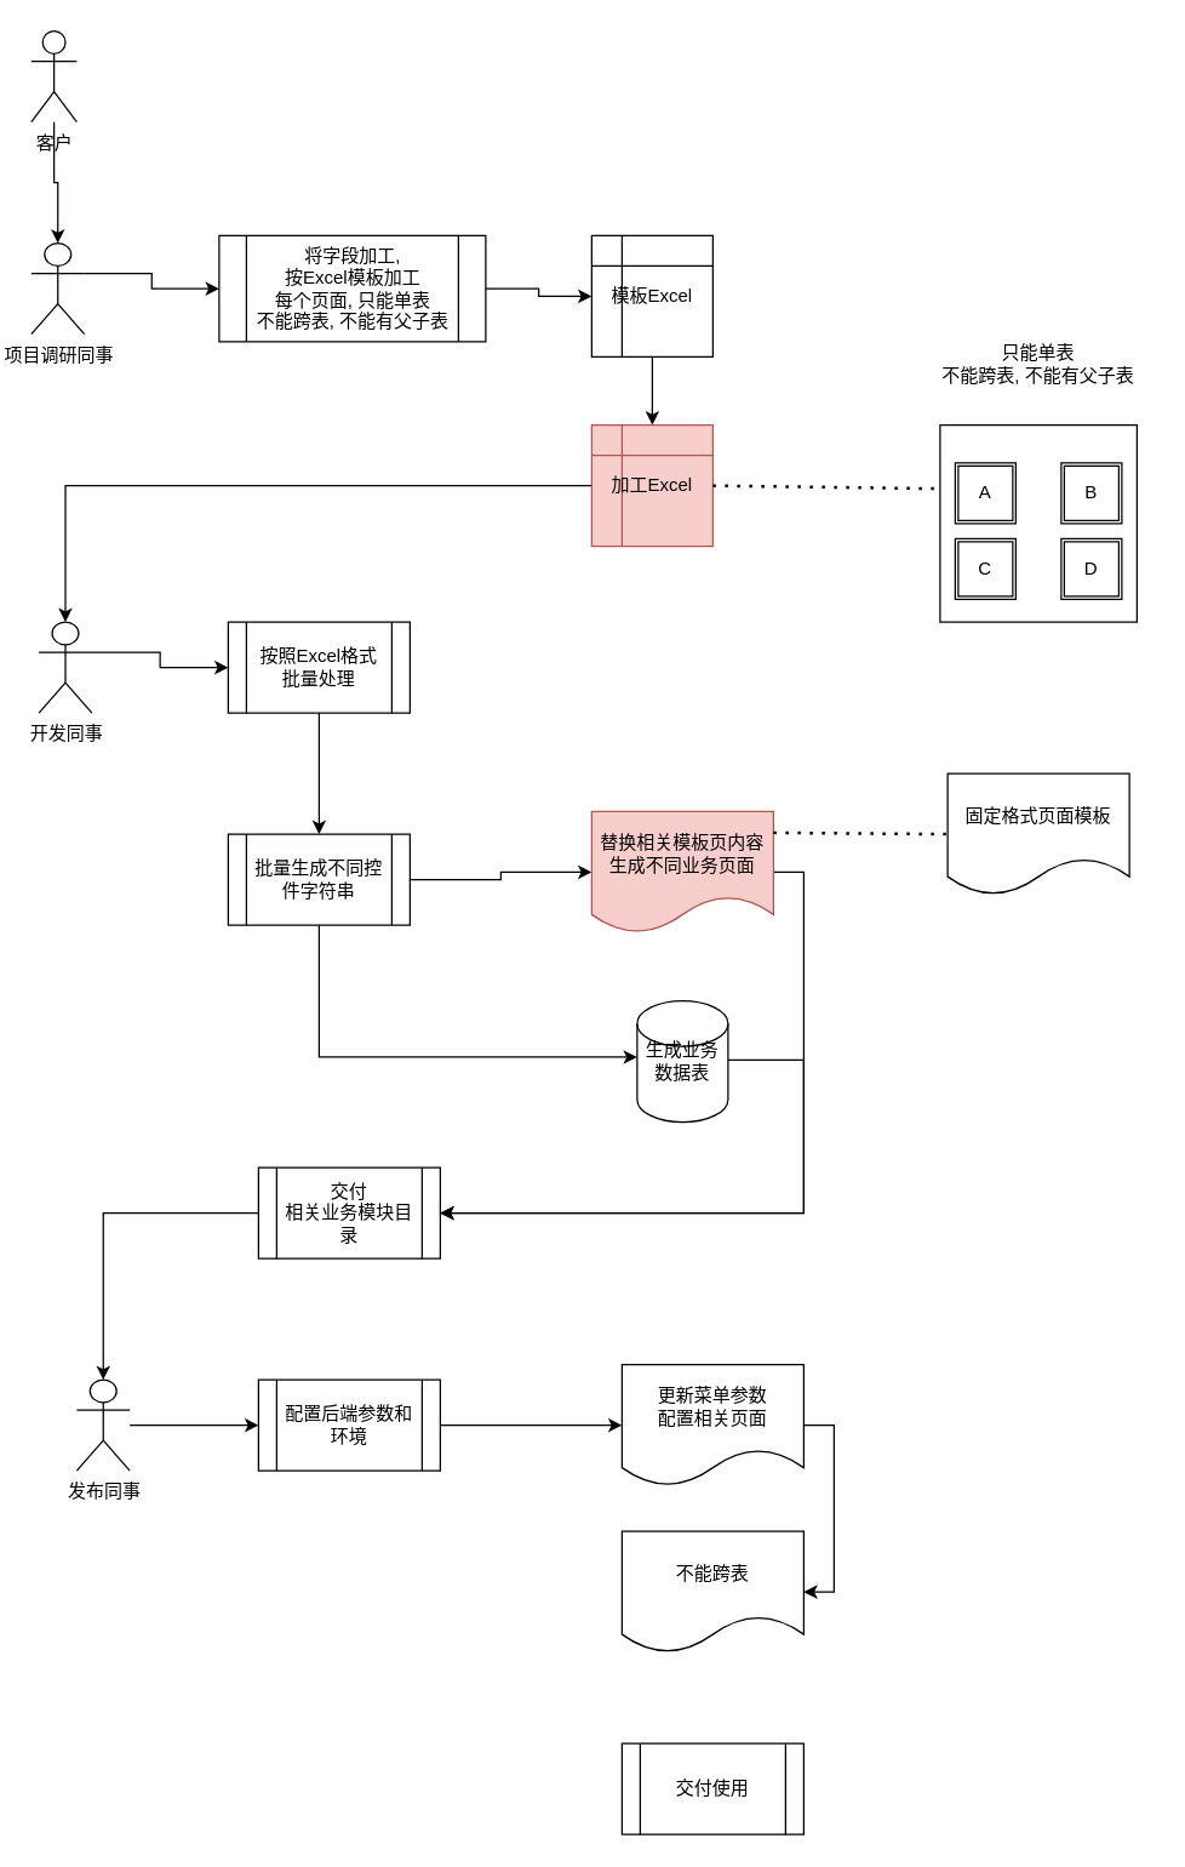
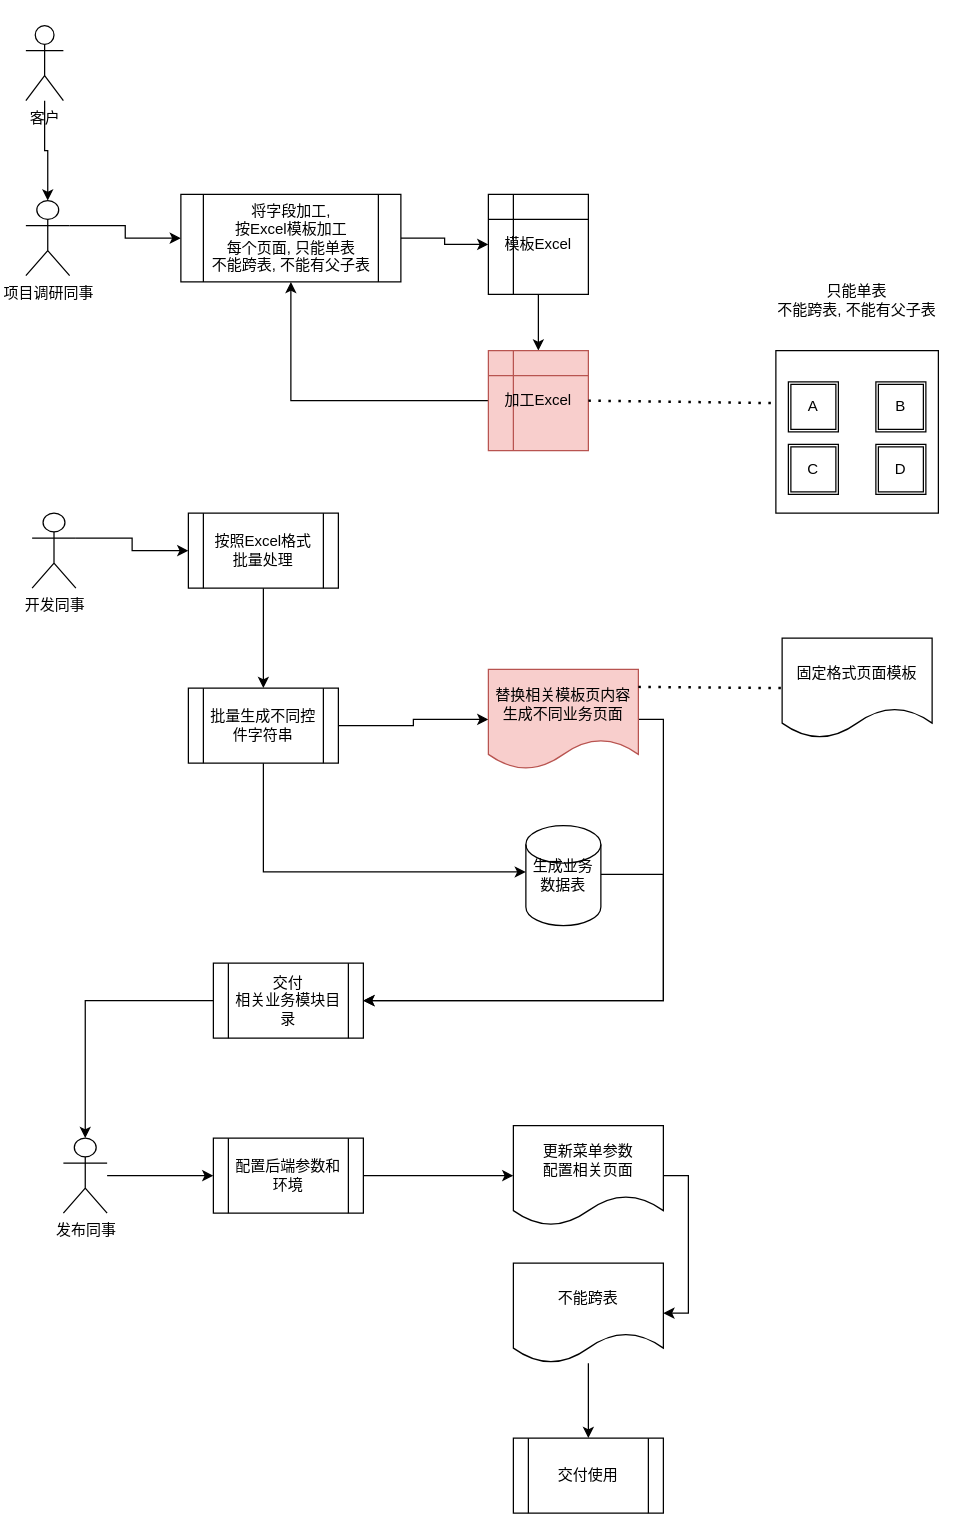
  <mxCell id="0" />
  <mxCell id="1" parent="0" />
  <mxCell id="2" style="edgeStyle=orthogonalEdgeStyle;rounded=0;orthogonalLoop=1;jettySize=auto;html=1;entryX=0.5;entryY=0;entryDx=0;entryDy=0;entryPerimeter=0;fontColor=#F19C99;" edge="1" parent="1" source="3" target="5"><mxGeometry relative="1" as="geometry" /></mxCell>
  <mxCell id="3" value="客户" style="shape=umlActor;verticalLabelPosition=bottom;verticalAlign=top;html=1;outlineConnect=0;" vertex="1" parent="1"><mxGeometry x="20" y="20" width="30" height="60" as="geometry" /></mxCell>
  <mxCell id="4" style="edgeStyle=orthogonalEdgeStyle;rounded=0;orthogonalLoop=1;jettySize=auto;html=1;exitX=1;exitY=0.333;exitDx=0;exitDy=0;exitPerimeter=0;entryX=0;entryY=0.5;entryDx=0;entryDy=0;" edge="1" parent="1" source="5" target="15"><mxGeometry relative="1" as="geometry" /></mxCell>
  <mxCell id="5" value="项目调研同事" style="shape=umlActor;verticalLabelPosition=bottom;verticalAlign=top;html=1;outlineConnect=0;" vertex="1" parent="1"><mxGeometry x="20" y="160" width="35" height="60" as="geometry" /></mxCell>
  <mxCell id="6" style="edgeStyle=orthogonalEdgeStyle;rounded=0;orthogonalLoop=1;jettySize=auto;html=1;exitX=0.5;exitY=1;exitDx=0;exitDy=0;entryX=0.5;entryY=0;entryDx=0;entryDy=0;" edge="1" parent="1" source="7" target="9"><mxGeometry relative="1" as="geometry" /></mxCell>
  <mxCell id="7" value="模板Excel" style="shape=internalStorage;whiteSpace=wrap;html=1;backgroundOutline=1;" vertex="1" parent="1"><mxGeometry x="390" y="155" width="80" height="80" as="geometry" /></mxCell>
- <mxCell id="8" style="edgeStyle=orthogonalEdgeStyle;rounded=0;orthogonalLoop=1;jettySize=auto;html=1;exitX=0;exitY=0.5;exitDx=0;exitDy=0;entryX=0.5;entryY=0;entryDx=0;entryDy=0;entryPerimeter=0;" edge="1" parent="1" source="9" target="11"><mxGeometry relative="1" as="geometry" /></mxCell>
+ <mxCell id="8" style="edgeStyle=orthogonalEdgeStyle;rounded=0;orthogonalLoop=1;jettySize=auto;html=1;exitX=0;exitY=0.5;exitDx=0;exitDy=0;" edge="1" parent="1" source="9" target="15"><mxGeometry relative="1" as="geometry" /></mxCell>
  <mxCell id="9" value="加工Excel" style="shape=internalStorage;whiteSpace=wrap;html=1;backgroundOutline=1;fillColor=#f8cecc;strokeColor=#b85450;" vertex="1" parent="1"><mxGeometry x="390" y="280" width="80" height="80" as="geometry" /></mxCell>
  <mxCell id="10" style="edgeStyle=orthogonalEdgeStyle;rounded=0;orthogonalLoop=1;jettySize=auto;html=1;exitX=1;exitY=0.333;exitDx=0;exitDy=0;exitPerimeter=0;entryX=0;entryY=0.5;entryDx=0;entryDy=0;" edge="1" parent="1" source="11" target="13"><mxGeometry relative="1" as="geometry" /></mxCell>
  <mxCell id="11" value="开发同事" style="shape=umlActor;verticalLabelPosition=bottom;verticalAlign=top;html=1;outlineConnect=0;" vertex="1" parent="1"><mxGeometry x="25" y="410" width="35" height="60" as="geometry" /></mxCell>
  <mxCell id="12" style="edgeStyle=orthogonalEdgeStyle;rounded=0;orthogonalLoop=1;jettySize=auto;html=1;exitX=0.5;exitY=1;exitDx=0;exitDy=0;entryX=0.5;entryY=0;entryDx=0;entryDy=0;" edge="1" parent="1" source="13" target="28"><mxGeometry relative="1" as="geometry" /></mxCell>
  <mxCell id="13" value="按照Excel格式&lt;br&gt;批量处理" style="shape=process;whiteSpace=wrap;html=1;backgroundOutline=1;" vertex="1" parent="1"><mxGeometry x="150" y="410" width="120" height="60" as="geometry" /></mxCell>
  <mxCell id="14" style="edgeStyle=orthogonalEdgeStyle;rounded=0;orthogonalLoop=1;jettySize=auto;html=1;exitX=1;exitY=0.5;exitDx=0;exitDy=0;entryX=0;entryY=0.5;entryDx=0;entryDy=0;" edge="1" parent="1" source="15" target="7"><mxGeometry relative="1" as="geometry" /></mxCell>
  <mxCell id="15" value="&lt;span&gt;将字段加工,&lt;/span&gt;&lt;br&gt;&lt;span&gt;按Excel模板加工&lt;/span&gt;&lt;br&gt;&lt;span&gt;每个页面, 只能单表&lt;/span&gt;&lt;br&gt;&lt;span&gt;不能跨表, 不能有父子表&lt;/span&gt;" style="shape=process;whiteSpace=wrap;html=1;backgroundOutline=1;" vertex="1" parent="1"><mxGeometry x="144" y="155" width="176" height="70" as="geometry" /></mxCell>
  <mxCell id="16" style="edgeStyle=orthogonalEdgeStyle;rounded=0;orthogonalLoop=1;jettySize=auto;html=1;entryX=1;entryY=0.5;entryDx=0;entryDy=0;" edge="1" parent="1" source="17" target="43"><mxGeometry relative="1" as="geometry"><Array as="points"><mxPoint x="530" y="699" /><mxPoint x="530" y="800" /></Array></mxGeometry></mxCell>
  <mxCell id="17" value="生成业务数据表" style="shape=cylinder2;whiteSpace=wrap;html=1;boundedLbl=1;backgroundOutline=1;size=15;" vertex="1" parent="1"><mxGeometry x="420" y="660" width="60" height="80" as="geometry" /></mxCell>
  <mxCell id="18" value="" style="group" vertex="1" connectable="0" parent="1"><mxGeometry x="610" y="230" width="150" height="180" as="geometry" /></mxCell>
  <mxCell id="19" value="" style="group" vertex="1" connectable="0" parent="18"><mxGeometry x="10" y="50" width="130" height="130" as="geometry" /></mxCell>
  <mxCell id="20" value="" style="whiteSpace=wrap;html=1;aspect=fixed;" vertex="1" parent="19"><mxGeometry width="130" height="130" as="geometry" /></mxCell>
  <mxCell id="21" value="A" style="shape=ext;double=1;whiteSpace=wrap;html=1;aspect=fixed;" vertex="1" parent="19"><mxGeometry x="10" y="25" width="40" height="40" as="geometry" /></mxCell>
  <mxCell id="22" value="B" style="shape=ext;double=1;whiteSpace=wrap;html=1;aspect=fixed;" vertex="1" parent="19"><mxGeometry x="80" y="25" width="40" height="40" as="geometry" /></mxCell>
  <mxCell id="23" value="C" style="shape=ext;double=1;whiteSpace=wrap;html=1;aspect=fixed;" vertex="1" parent="19"><mxGeometry x="10" y="75" width="40" height="40" as="geometry" /></mxCell>
  <mxCell id="24" value="D" style="shape=ext;double=1;whiteSpace=wrap;html=1;aspect=fixed;" vertex="1" parent="19"><mxGeometry x="80" y="75" width="40" height="40" as="geometry" /></mxCell>
  <mxCell id="25" value="只能单表&lt;br&gt;不能跨表, 不能有父子表" style="text;html=1;strokeColor=none;fillColor=none;align=center;verticalAlign=middle;whiteSpace=wrap;rounded=0;" vertex="1" parent="18"><mxGeometry width="150" height="20" as="geometry" /></mxCell>
  <mxCell id="26" style="edgeStyle=orthogonalEdgeStyle;rounded=0;orthogonalLoop=1;jettySize=auto;html=1;exitX=1;exitY=0.5;exitDx=0;exitDy=0;entryX=0;entryY=0.5;entryDx=0;entryDy=0;" edge="1" parent="1" source="28" target="31"><mxGeometry relative="1" as="geometry" /></mxCell>
  <mxCell id="27" style="edgeStyle=orthogonalEdgeStyle;rounded=0;orthogonalLoop=1;jettySize=auto;html=1;exitX=0.5;exitY=1;exitDx=0;exitDy=0;entryX=0;entryY=0.463;entryDx=0;entryDy=0;entryPerimeter=0;" edge="1" parent="1" source="28" target="17"><mxGeometry relative="1" as="geometry" /></mxCell>
  <mxCell id="28" value="批量生成不同控件字符串" style="shape=process;whiteSpace=wrap;html=1;backgroundOutline=1;" vertex="1" parent="1"><mxGeometry x="150" y="550" width="120" height="60" as="geometry" /></mxCell>
  <mxCell id="29" value="固定格式页面模板" style="shape=document;whiteSpace=wrap;html=1;boundedLbl=1;" vertex="1" parent="1"><mxGeometry x="625" y="510" width="120" height="80" as="geometry" /></mxCell>
  <mxCell id="30" style="edgeStyle=orthogonalEdgeStyle;rounded=0;orthogonalLoop=1;jettySize=auto;html=1;exitX=1;exitY=0.5;exitDx=0;exitDy=0;entryX=1;entryY=0.5;entryDx=0;entryDy=0;" edge="1" parent="1" source="31" target="43"><mxGeometry relative="1" as="geometry" /></mxCell>
  <mxCell id="31" value="替换相关模板页内容&lt;br&gt;生成不同业务页面" style="shape=document;whiteSpace=wrap;html=1;boundedLbl=1;fillColor=#f8cecc;strokeColor=#b85450;" vertex="1" parent="1"><mxGeometry x="390" y="535" width="120" height="80" as="geometry" /></mxCell>
  <mxCell id="32" style="edgeStyle=orthogonalEdgeStyle;rounded=0;orthogonalLoop=1;jettySize=auto;html=1;exitX=1;exitY=0.5;exitDx=0;exitDy=0;entryX=1;entryY=0.5;entryDx=0;entryDy=0;" edge="1" parent="1" source="33" target="41"><mxGeometry relative="1" as="geometry" /></mxCell>
  <mxCell id="33" value="更新菜单参数&lt;br&gt;配置相关页面" style="shape=document;whiteSpace=wrap;html=1;boundedLbl=1;" vertex="1" parent="1"><mxGeometry x="410" y="900" width="120" height="80" as="geometry" /></mxCell>
  <mxCell id="34" style="edgeStyle=orthogonalEdgeStyle;rounded=0;orthogonalLoop=1;jettySize=auto;html=1;" edge="1" parent="1" source="35" target="37"><mxGeometry relative="1" as="geometry" /></mxCell>
  <mxCell id="35" value="发布同事" style="shape=umlActor;verticalLabelPosition=bottom;verticalAlign=top;html=1;outlineConnect=0;" vertex="1" parent="1"><mxGeometry x="50" y="910" width="35" height="60" as="geometry" /></mxCell>
  <mxCell id="36" style="edgeStyle=orthogonalEdgeStyle;rounded=0;orthogonalLoop=1;jettySize=auto;html=1;entryX=0;entryY=0.5;entryDx=0;entryDy=0;" edge="1" parent="1" source="37" target="33"><mxGeometry relative="1" as="geometry" /></mxCell>
  <mxCell id="37" value="配置后端参数和环境" style="shape=process;whiteSpace=wrap;html=1;backgroundOutline=1;" vertex="1" parent="1"><mxGeometry x="170" y="910" width="120" height="60" as="geometry" /></mxCell>
  <mxCell id="38" value="交付使用" style="shape=process;whiteSpace=wrap;html=1;backgroundOutline=1;" vertex="1" parent="1"><mxGeometry x="410" y="1150" width="120" height="60" as="geometry" /></mxCell>
  <mxCell id="39" value="" style="endArrow=none;dashed=1;html=1;dashPattern=1 3;strokeWidth=2;exitX=1;exitY=0.5;exitDx=0;exitDy=0;entryX=-0.015;entryY=0.323;entryDx=0;entryDy=0;entryPerimeter=0;" edge="1" parent="1" source="9" target="20"><mxGeometry width="50" height="50" relative="1" as="geometry"><mxPoint x="330" y="400" as="sourcePoint" /><mxPoint x="620" y="310" as="targetPoint" /></mxGeometry></mxCell>
+ <mxCell id="40" style="edgeStyle=orthogonalEdgeStyle;rounded=0;orthogonalLoop=1;jettySize=auto;html=1;" edge="1" parent="1" source="41" target="38"><mxGeometry relative="1" as="geometry" /></mxCell>
  <mxCell id="41" value="不能跨表" style="shape=document;whiteSpace=wrap;html=1;boundedLbl=1;" vertex="1" parent="1"><mxGeometry x="410" y="1010" width="120" height="80" as="geometry" /></mxCell>
  <mxCell id="42" style="edgeStyle=orthogonalEdgeStyle;rounded=0;orthogonalLoop=1;jettySize=auto;html=1;entryX=0.5;entryY=0;entryDx=0;entryDy=0;entryPerimeter=0;" edge="1" parent="1" source="43" target="35"><mxGeometry relative="1" as="geometry" /></mxCell>
  <mxCell id="43" value="交付&lt;br&gt;相关业务模块目录" style="shape=process;whiteSpace=wrap;html=1;backgroundOutline=1;" vertex="1" parent="1"><mxGeometry x="170" y="770" width="120" height="60" as="geometry" /></mxCell>
  <mxCell id="44" value="" style="endArrow=none;dashed=1;html=1;dashPattern=1 3;strokeWidth=2;fontColor=#F19C99;entryX=0;entryY=0.5;entryDx=0;entryDy=0;exitX=1;exitY=0.175;exitDx=0;exitDy=0;exitPerimeter=0;" edge="1" parent="1" source="31" target="29"><mxGeometry width="50" height="50" relative="1" as="geometry"><mxPoint x="550" y="600" as="sourcePoint" /><mxPoint x="600" y="550" as="targetPoint" /></mxGeometry></mxCell>
